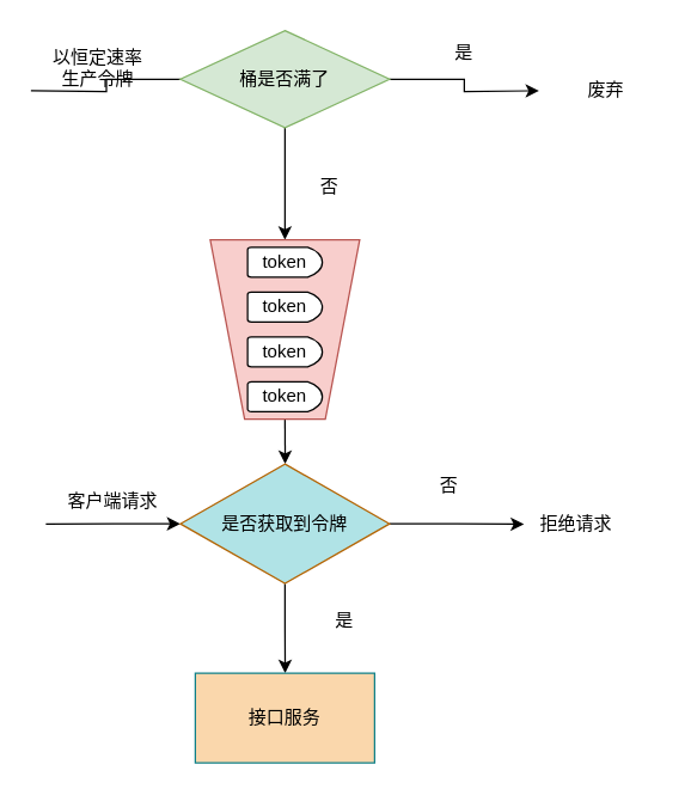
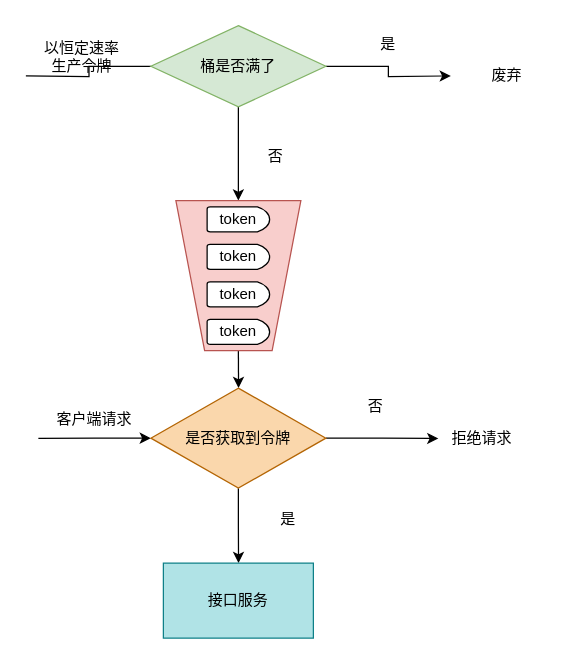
  <mxCell id="0" />
  <mxCell id="1" parent="0" />
  <mxCell id="2" style="edgeStyle=orthogonalEdgeStyle;rounded=0;orthogonalLoop=1;jettySize=auto;html=1;exitX=1;exitY=0.5;exitDx=0;exitDy=0;" edge="1" parent="1" source="5"><mxGeometry relative="1" as="geometry"><mxPoint x="360" y="60.238" as="targetPoint" /></mxGeometry></mxCell>
  <mxCell id="3" style="edgeStyle=orthogonalEdgeStyle;rounded=0;orthogonalLoop=1;jettySize=auto;html=1;exitX=0;exitY=0.5;exitDx=0;exitDy=0;endArrow=none;endFill=0;" edge="1" parent="1" source="5"><mxGeometry relative="1" as="geometry"><mxPoint x="20" y="60.238" as="targetPoint" /></mxGeometry></mxCell>
  <mxCell id="4" style="edgeStyle=orthogonalEdgeStyle;rounded=0;orthogonalLoop=1;jettySize=auto;html=1;exitX=0.5;exitY=1;exitDx=0;exitDy=0;entryX=0.5;entryY=0;entryDx=0;entryDy=0;endArrow=classic;endFill=1;" edge="1" parent="1" source="5" target="9"><mxGeometry relative="1" as="geometry" /></mxCell>
  <mxCell id="5" value="桶是否满了" style="rhombus;whiteSpace=wrap;html=1;fillColor=#d5e8d4;strokeColor=#82b366;" vertex="1" parent="1"><mxGeometry x="120" y="20" width="140" height="65" as="geometry" /></mxCell>
  <mxCell id="6" value="是" style="text;html=1;strokeColor=none;fillColor=none;align=center;verticalAlign=middle;whiteSpace=wrap;rounded=0;" vertex="1" parent="1"><mxGeometry x="280" y="20" width="60" height="30" as="geometry" /></mxCell>
  <mxCell id="7" value="以恒定速率生产令牌" style="text;html=1;strokeColor=none;fillColor=none;align=center;verticalAlign=middle;whiteSpace=wrap;rounded=0;" vertex="1" parent="1"><mxGeometry x="30" y="30" width="70" height="30" as="geometry" /></mxCell>
  <mxCell id="8" style="edgeStyle=orthogonalEdgeStyle;rounded=0;orthogonalLoop=1;jettySize=auto;html=1;exitX=0.5;exitY=1;exitDx=0;exitDy=0;endArrow=classic;endFill=1;" edge="1" parent="1" source="9"><mxGeometry relative="1" as="geometry"><mxPoint x="190.143" y="310" as="targetPoint" /></mxGeometry></mxCell>
  <mxCell id="9" value="" style="verticalLabelPosition=middle;verticalAlign=middle;html=1;shape=trapezoid;perimeter=trapezoidPerimeter;whiteSpace=wrap;size=0.23;arcSize=10;flipV=1;labelPosition=center;align=center;fillColor=#f8cecc;strokeColor=#b85450;" vertex="1" parent="1"><mxGeometry x="140" y="160" width="100" height="120" as="geometry" /></mxCell>
  <mxCell id="10" value="token" style="strokeWidth=1;html=1;shape=mxgraph.flowchart.delay;whiteSpace=wrap;" vertex="1" parent="1"><mxGeometry x="165" y="195" width="50" height="20" as="geometry" /></mxCell>
  <mxCell id="11" value="token" style="strokeWidth=1;html=1;shape=mxgraph.flowchart.delay;whiteSpace=wrap;" vertex="1" parent="1"><mxGeometry x="165" y="165" width="50" height="20" as="geometry" /></mxCell>
  <mxCell id="12" value="token" style="strokeWidth=1;html=1;shape=mxgraph.flowchart.delay;whiteSpace=wrap;" vertex="1" parent="1"><mxGeometry x="165" y="225" width="50" height="20" as="geometry" /></mxCell>
  <mxCell id="13" value="token" style="strokeWidth=1;html=1;shape=mxgraph.flowchart.delay;whiteSpace=wrap;" vertex="1" parent="1"><mxGeometry x="165" y="255" width="50" height="20" as="geometry" /></mxCell>
  <mxCell id="14" value="废弃" style="text;html=1;strokeColor=none;fillColor=none;align=center;verticalAlign=middle;whiteSpace=wrap;rounded=0;" vertex="1" parent="1"><mxGeometry x="370" y="45" width="70" height="30" as="geometry" /></mxCell>
  <mxCell id="15" style="edgeStyle=orthogonalEdgeStyle;rounded=0;orthogonalLoop=1;jettySize=auto;html=1;exitX=0.5;exitY=1;exitDx=0;exitDy=0;endArrow=classic;endFill=1;" edge="1" parent="1" source="18"><mxGeometry relative="1" as="geometry"><mxPoint x="190.143" y="450" as="targetPoint" /></mxGeometry></mxCell>
  <mxCell id="16" style="edgeStyle=orthogonalEdgeStyle;rounded=0;orthogonalLoop=1;jettySize=auto;html=1;exitX=1;exitY=0.5;exitDx=0;exitDy=0;endArrow=classic;endFill=1;" edge="1" parent="1" source="18"><mxGeometry relative="1" as="geometry"><mxPoint x="350" y="350.286" as="targetPoint" /></mxGeometry></mxCell>
  <mxCell id="17" style="edgeStyle=orthogonalEdgeStyle;rounded=0;orthogonalLoop=1;jettySize=auto;html=1;exitX=0;exitY=0.5;exitDx=0;exitDy=0;endArrow=none;endFill=0;startArrow=classic;startFill=1;" edge="1" parent="1" source="18"><mxGeometry relative="1" as="geometry"><mxPoint x="30" y="350.286" as="targetPoint" /></mxGeometry></mxCell>
- <mxCell id="18" value="是否获取到令牌" style="rhombus;whiteSpace=wrap;html=1;fillColor=#b0e3e6;strokeColor=#b46504;" vertex="1" parent="1"><mxGeometry x="120" y="310" width="140" height="80" as="geometry" /></mxCell>
- <mxCell id="19" value="接口服务" style="rounded=0;whiteSpace=wrap;html=1;strokeWidth=1;fillColor=#fad7ac;strokeColor=#0e8088;" vertex="1" parent="1"><mxGeometry x="130" y="450" width="120" height="60" as="geometry" /></mxCell>
+ <mxCell id="18" value="是否获取到令牌" style="rhombus;whiteSpace=wrap;html=1;fillColor=#fad7ac;strokeColor=#b46504;" vertex="1" parent="1"><mxGeometry x="120" y="310" width="140" height="80" as="geometry" /></mxCell>
+ <mxCell id="19" value="接口服务" style="rounded=0;whiteSpace=wrap;html=1;strokeWidth=1;fillColor=#b0e3e6;strokeColor=#0e8088;" vertex="1" parent="1"><mxGeometry x="130" y="450" width="120" height="60" as="geometry" /></mxCell>
  <mxCell id="20" value="拒绝请求" style="text;html=1;strokeColor=none;fillColor=none;align=center;verticalAlign=middle;whiteSpace=wrap;rounded=0;" vertex="1" parent="1"><mxGeometry x="350" y="335" width="70" height="30" as="geometry" /></mxCell>
  <mxCell id="21" value="否" style="text;html=1;strokeColor=none;fillColor=none;align=center;verticalAlign=middle;whiteSpace=wrap;rounded=0;" vertex="1" parent="1"><mxGeometry x="190" y="110" width="60" height="30" as="geometry" /></mxCell>
  <mxCell id="22" value="是" style="text;html=1;strokeColor=none;fillColor=none;align=center;verticalAlign=middle;whiteSpace=wrap;rounded=0;" vertex="1" parent="1"><mxGeometry x="200" y="400" width="60" height="30" as="geometry" /></mxCell>
  <mxCell id="23" value="否" style="text;html=1;strokeColor=none;fillColor=none;align=center;verticalAlign=middle;whiteSpace=wrap;rounded=0;" vertex="1" parent="1"><mxGeometry x="270" y="310" width="60" height="30" as="geometry" /></mxCell>
  <mxCell id="24" value="客户端请求" style="text;html=1;strokeColor=none;fillColor=none;align=center;verticalAlign=middle;whiteSpace=wrap;rounded=0;" vertex="1" parent="1"><mxGeometry x="40" y="320" width="70" height="30" as="geometry" /></mxCell>
